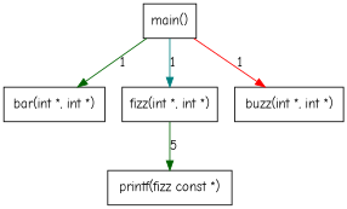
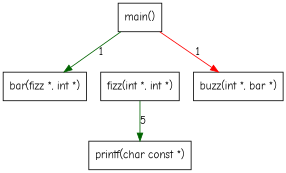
  digraph {
    fontname="Comic Neue"
    node [fontname="Comic Neue" shape=box]
    edge [color=darkgreen fontname="Comic Neue"]
    n1 [label="main()"]
-   n2 [label="bar(int *, int *)"]
+   n2 [label="bar(fizz *, int *)"]
    n3 [label="fizz(int *, int *)"]
-   n4 [label="buzz(int *, int *)"]
-   n5 [label="printf(fizz const *)"]
+   n4 [label="buzz(int *, bar *)"]
+   n5 [label="printf(char const *)"]
    n1 -> n2 [label=1]
-   n1 -> n3 [color=teal label=1]
    n1 -> n4 [color=red label=1]
    n3 -> n5 [label=5]
  }
